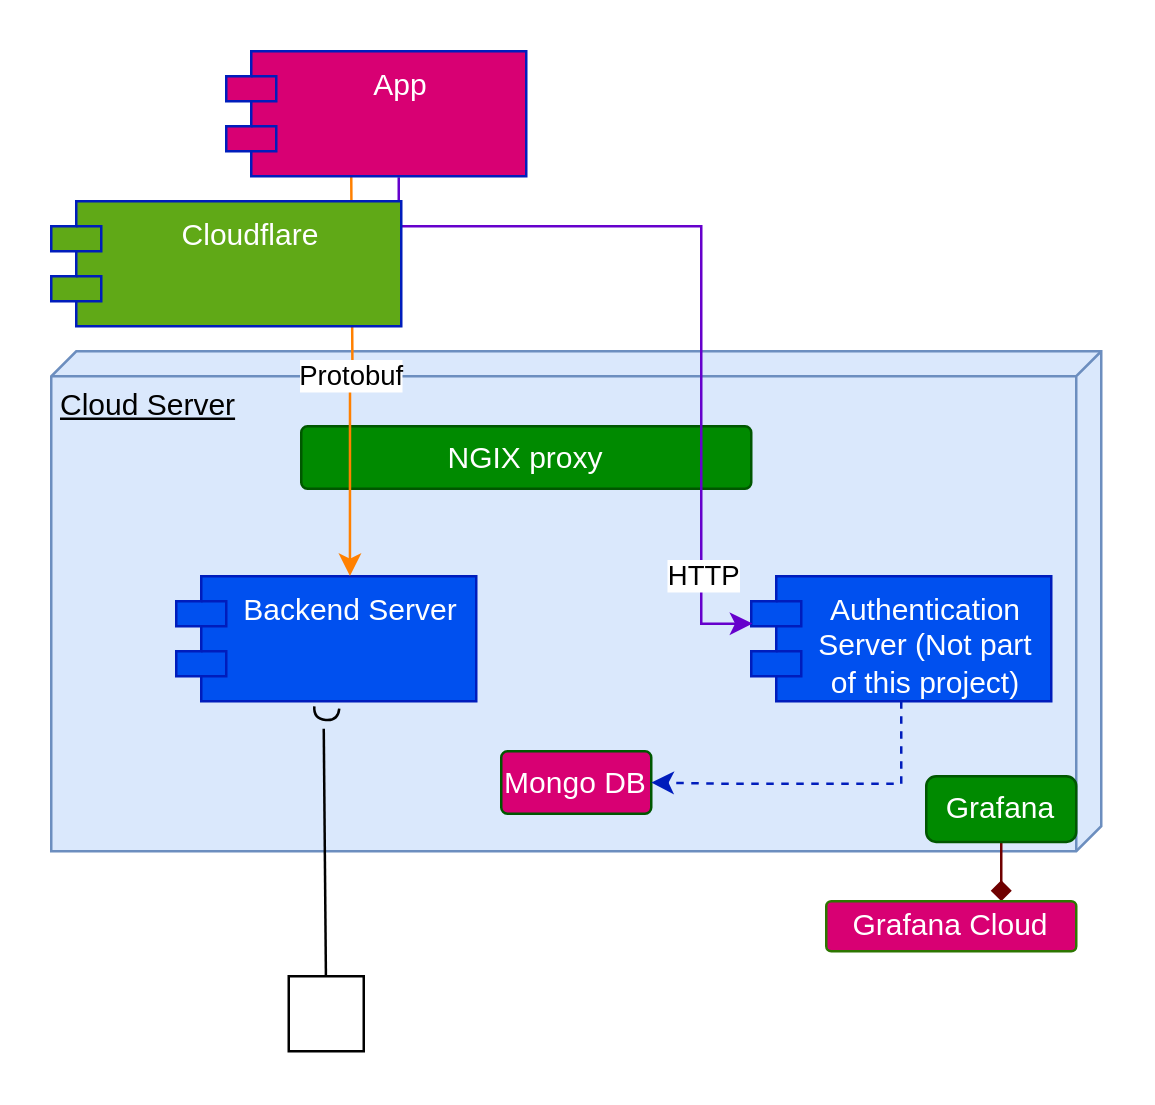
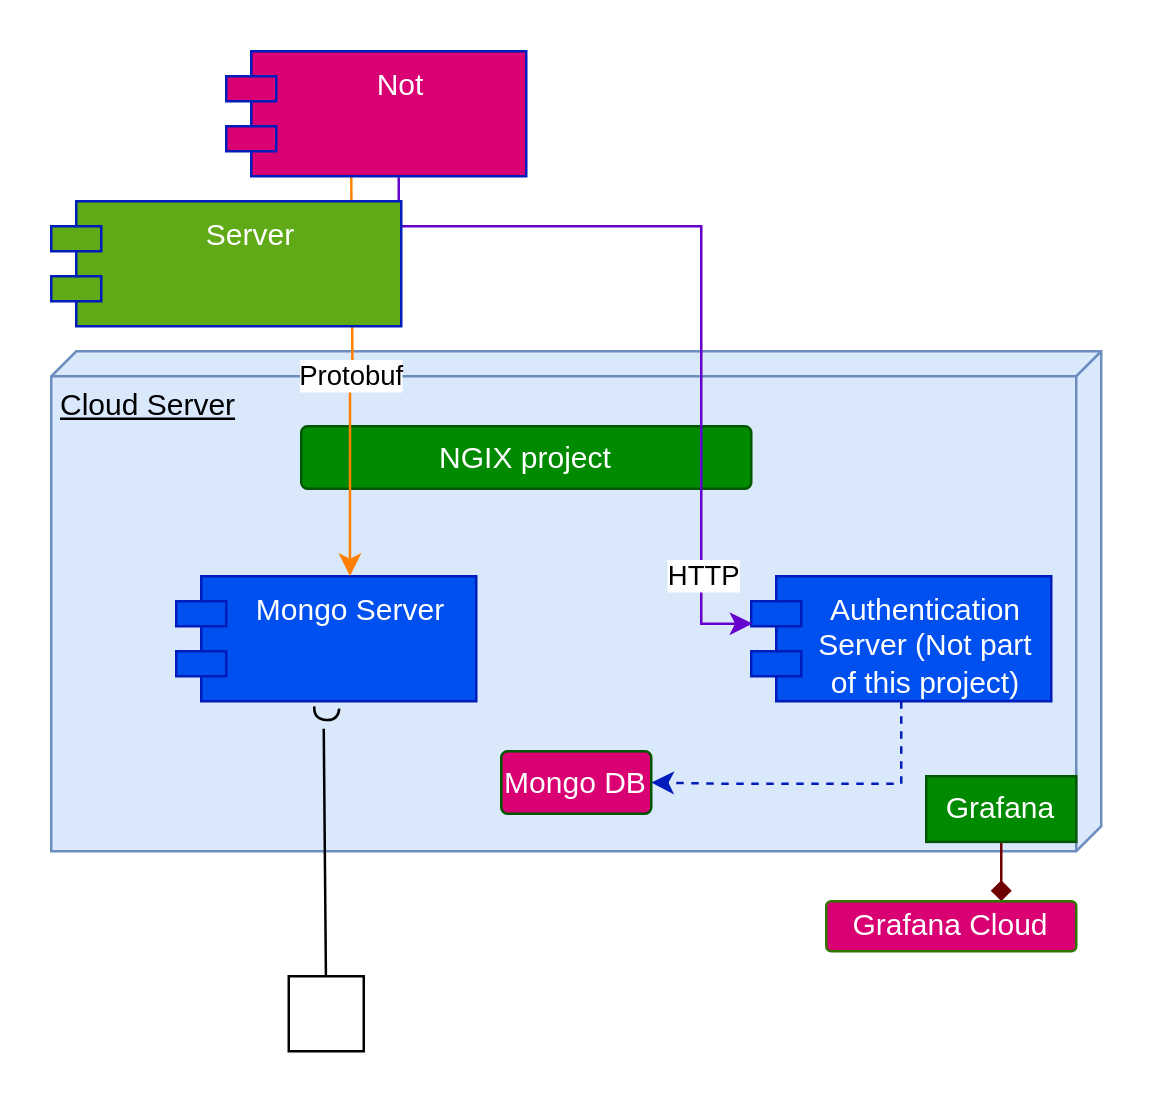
  <mxCell id="0" />
  <mxCell id="1" parent="0" />
  <mxCell id="2" value="Cloud Server" style="verticalAlign=top;align=left;spacingTop=8;spacingLeft=2;spacingRight=12;shape=cube;size=10;direction=south;fontStyle=4;html=1;whiteSpace=wrap;fillColor=#dae8fc;strokeColor=#6C8EBF;" parent="1" vertex="1"><mxGeometry x="20" y="140" width="420" height="200" as="geometry" /></mxCell>
  <mxCell id="3" value="Mongo DB" style="rounded=1;arcSize=10;whiteSpace=wrap;html=1;align=center;fillColor=#d80073;fontColor=#ffffff;strokeColor=#005700;" parent="1" vertex="1"><mxGeometry x="200" y="300" width="60" height="25" as="geometry" /></mxCell>
- <mxCell id="4" value="Backend Server" style="shape=module;align=center;spacingLeft=20;align=center;verticalAlign=top;whiteSpace=wrap;html=1;strokeColor=#001DBC;fontFamily=Helvetica;fontSize=12;fontColor=#ffffff;fillColor=#0050ef;" parent="1" vertex="1"><mxGeometry x="70" y="230" width="120" height="50" as="geometry" /></mxCell>
+ <mxCell id="4" value="Mongo Server" style="shape=module;align=center;spacingLeft=20;align=center;verticalAlign=top;whiteSpace=wrap;html=1;strokeColor=#001DBC;fontFamily=Helvetica;fontSize=12;fontColor=#ffffff;fillColor=#0050ef;" parent="1" vertex="1"><mxGeometry x="70" y="230" width="120" height="50" as="geometry" /></mxCell>
  <mxCell id="5" style="edgeStyle=orthogonalEdgeStyle;rounded=0;orthogonalLoop=1;jettySize=auto;html=1;entryX=1;entryY=0.5;entryDx=0;entryDy=0;fillColor=#0050ef;strokeColor=#001DBC;dashed=1;" parent="1" source="6" target="3" edge="1"><mxGeometry relative="1" as="geometry"><Array as="points"><mxPoint x="360" y="313" /><mxPoint x="290" y="313" /></Array></mxGeometry></mxCell>
  <mxCell id="6" value="Authentication Server (Not part of this project)" style="shape=module;align=center;spacingLeft=20;align=center;verticalAlign=top;whiteSpace=wrap;html=1;fontFamily=Helvetica;fontSize=12;fillColor=#0050ef;fontColor=#ffffff;strokeColor=#001DBC;" parent="1" vertex="1"><mxGeometry x="300" y="230" width="120" height="50" as="geometry" /></mxCell>
- <mxCell id="7" value="NGIX proxy" style="rounded=1;arcSize=10;whiteSpace=wrap;html=1;align=center;fillColor=#008a00;fontColor=#ffffff;strokeColor=#005700;" parent="1" vertex="1"><mxGeometry x="120" y="170" width="180" height="25" as="geometry" /></mxCell>
+ <mxCell id="7" value="NGIX project" style="rounded=1;arcSize=10;whiteSpace=wrap;html=1;align=center;fillColor=#008a00;fontColor=#ffffff;strokeColor=#005700;" parent="1" vertex="1"><mxGeometry x="120" y="170" width="180" height="25" as="geometry" /></mxCell>
  <mxCell id="8" value="Protobuf" style="edgeStyle=orthogonalEdgeStyle;rounded=0;orthogonalLoop=1;jettySize=auto;html=1;entryX=0.579;entryY=-0.002;entryDx=0;entryDy=0;entryPerimeter=0;fillColor=#fad7ac;strokeColor=#FF8000;" parent="1" target="4" edge="1"><mxGeometry relative="1" as="geometry"><mxPoint x="140" y="70" as="sourcePoint" /></mxGeometry></mxCell>
  <mxCell id="9" style="edgeStyle=orthogonalEdgeStyle;rounded=0;orthogonalLoop=1;jettySize=auto;html=1;entryX=0.004;entryY=0.379;entryDx=0;entryDy=0;entryPerimeter=0;exitX=0.69;exitY=1.01;exitDx=0;exitDy=0;exitPerimeter=0;strokeColor=#6600CC;" parent="1" target="6" edge="1"><mxGeometry relative="1" as="geometry"><Array as="points"><mxPoint x="159" y="90" /><mxPoint x="280" y="90" /><mxPoint x="280" y="249" /></Array><mxPoint x="159" y="70.4" as="sourcePoint" /></mxGeometry></mxCell>
  <mxCell id="10" value="HTTP" style="edgeLabel;html=1;align=center;verticalAlign=middle;resizable=0;points=[];" parent="9" vertex="1" connectable="0"><mxGeometry x="0.019" y="-4" relative="1" as="geometry"><mxPoint x="4" y="117" as="offset" /></mxGeometry></mxCell>
  <mxCell id="11" value="" style="edgeStyle=orthogonalEdgeStyle;rounded=0;orthogonalLoop=1;jettySize=auto;html=1;strokeColor=#6F0000;endArrow=diamond;" parent="1" source="12" target="13" edge="1"><mxGeometry relative="1" as="geometry"><Array as="points"><mxPoint x="400" y="360" /><mxPoint x="400" y="360" /></Array></mxGeometry></mxCell>
- <mxCell id="12" value="Grafana" style="rounded=1;whiteSpace=wrap;html=1;fillColor=#008a00;fontColor=#ffffff;strokeColor=#005700;" parent="1" vertex="1"><mxGeometry x="370" y="310" width="60" height="26.25" as="geometry" /></mxCell>
+ <mxCell id="12" value="Grafana" style="whiteSpace=wrap;html=1;fillColor=#008a00;fontColor=#ffffff;strokeColor=#005700;rounded=0;" parent="1" vertex="1"><mxGeometry x="370" y="310" width="60" height="26.25" as="geometry" /></mxCell>
  <mxCell id="13" value="Grafana Cloud" style="rounded=1;arcSize=10;whiteSpace=wrap;html=1;align=center;strokeColor=#2D7600;verticalAlign=middle;fontFamily=Helvetica;fontSize=12;fontColor=#ffffff;fillColor=#d80073;" parent="1" vertex="1"><mxGeometry x="330" y="360" width="100" height="20" as="geometry" /></mxCell>
- <mxCell id="14" value="App" style="shape=module;align=center;spacingLeft=20;align=center;verticalAlign=top;whiteSpace=wrap;html=1;strokeColor=#001DBC;fontFamily=Helvetica;fontSize=12;fontColor=#ffffff;fillColor=#D80073;" vertex="1" parent="1"><mxGeometry x="90" y="20" width="120" height="50" as="geometry" /></mxCell>
+ <mxCell id="14" value="Not" style="shape=module;align=center;spacingLeft=20;align=center;verticalAlign=top;whiteSpace=wrap;html=1;strokeColor=#001DBC;fontFamily=Helvetica;fontSize=12;fontColor=#ffffff;fillColor=#D80073;" vertex="1" parent="1"><mxGeometry x="90" y="20" width="120" height="50" as="geometry" /></mxCell>
  <mxCell id="15" value="" style="html=1;rounded=0;" vertex="1" parent="1"><mxGeometry x="115" y="390" width="30" height="30" as="geometry" /></mxCell>
  <mxCell id="16" value="" style="endArrow=none;html=1;rounded=0;align=center;verticalAlign=top;endFill=0;labelBackgroundColor=none;endSize=2;entryX=1.713;entryY=0.453;entryDx=0;entryDy=0;entryPerimeter=0;" edge="1" source="15" target="17" parent="1"><mxGeometry relative="1" as="geometry"><mxPoint x="130" y="350" as="targetPoint" /></mxGeometry></mxCell>
  <mxCell id="17" value="" style="shape=requiredInterface;html=1;fontSize=11;align=center;fillColor=none;points=[];aspect=fixed;resizable=0;verticalAlign=bottom;labelPosition=center;verticalLabelPosition=top;flipH=1;rotation=-85;" vertex="1" parent="1"><mxGeometry x="127.5" y="280" width="5" height="10" as="geometry" /></mxCell>
- <mxCell id="18" value="Cloudflare" style="shape=module;align=center;spacingLeft=20;align=center;verticalAlign=top;whiteSpace=wrap;html=1;strokeColor=#001DBC;fontFamily=Helvetica;fontSize=12;fontColor=#ffffff;fillColor=#60A917;" vertex="1" parent="1"><mxGeometry x="20" y="80" width="140" height="50" as="geometry" /></mxCell>
+ <mxCell id="18" value="Server" style="shape=module;align=center;spacingLeft=20;align=center;verticalAlign=top;whiteSpace=wrap;html=1;strokeColor=#001DBC;fontFamily=Helvetica;fontSize=12;fontColor=#ffffff;fillColor=#60A917;" vertex="1" parent="1"><mxGeometry x="20" y="80" width="140" height="50" as="geometry" /></mxCell>
